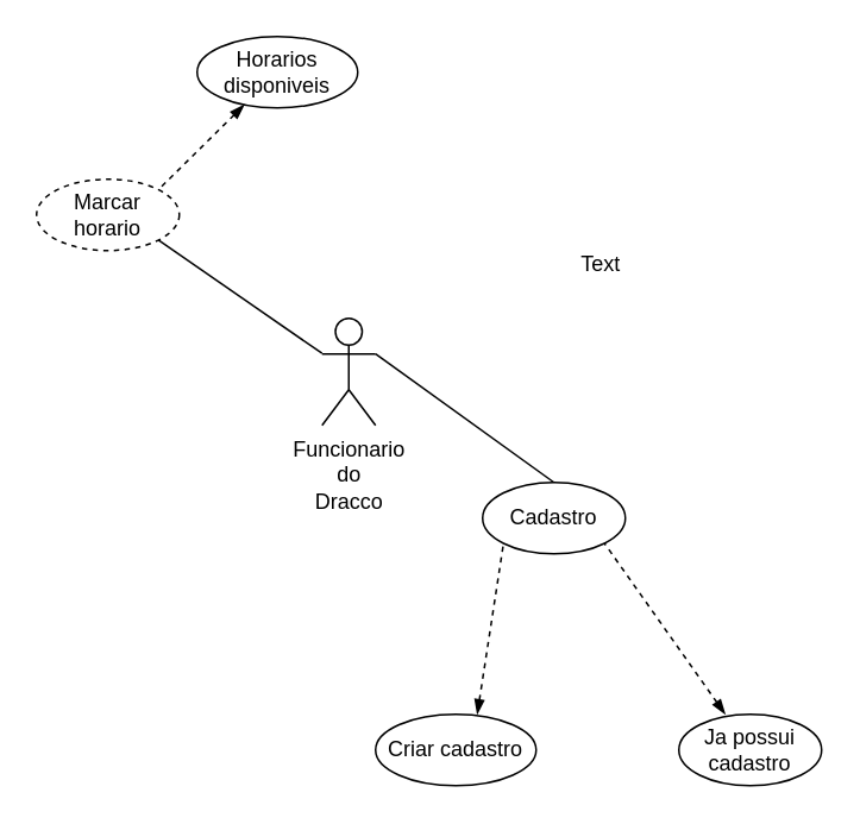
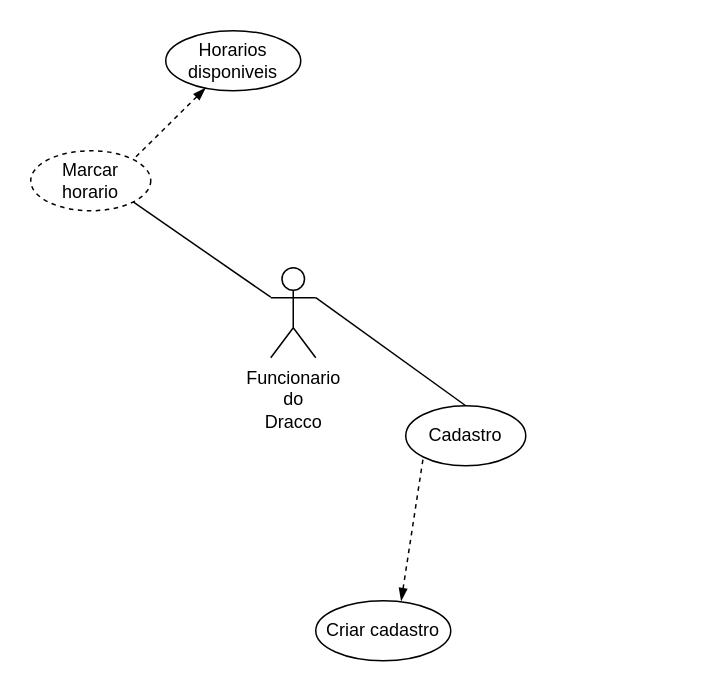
  <mxCell id="0" />
  <mxCell id="1" parent="0" />
  <mxCell id="2" value="Funcionario &lt;br&gt;do&lt;br&gt;&amp;nbsp;Dracco&amp;nbsp;" style="shape=umlActor;verticalLabelPosition=bottom;labelBackgroundColor=#ffffff;verticalAlign=top;html=1;outlineConnect=0;" parent="1" vertex="1"><mxGeometry x="180" y="178" width="30" height="60" as="geometry" /></mxCell>
  <mxCell id="3" value="Cadastro" style="ellipse;whiteSpace=wrap;html=1;" parent="1" vertex="1"><mxGeometry x="270" y="270" width="80" height="40" as="geometry" /></mxCell>
  <mxCell id="4" value="" style="endArrow=none;html=1;entryX=0.5;entryY=0;entryDx=0;entryDy=0;exitX=1;exitY=0.333;exitDx=0;exitDy=0;exitPerimeter=0;" parent="1" source="2" target="3" edge="1"><mxGeometry width="50" height="50" relative="1" as="geometry"><mxPoint x="230" y="298" as="sourcePoint" /><mxPoint x="280" y="248" as="targetPoint" /></mxGeometry></mxCell>
- <mxCell id="5" value="Ja possui cadastro" style="ellipse;whiteSpace=wrap;html=1;" parent="1" vertex="1"><mxGeometry x="380" y="400" width="80" height="40" as="geometry" /></mxCell>
  <mxCell id="6" value="Criar cadastro" style="ellipse;whiteSpace=wrap;html=1;" parent="1" vertex="1"><mxGeometry x="210" y="400" width="90" height="40" as="geometry" /></mxCell>
- <mxCell id="7" value="" style="endArrow=none;dashed=1;html=1;entryX=1;entryY=1;entryDx=0;entryDy=0;startArrow=blockThin;startFill=1;exitX=0.325;exitY=0;exitDx=0;exitDy=0;exitPerimeter=0;" parent="1" source="5" target="3" edge="1"><mxGeometry width="50" height="50" relative="1" as="geometry"><mxPoint x="470" y="350" as="sourcePoint" /><mxPoint x="400" y="320" as="targetPoint" /></mxGeometry></mxCell>
  <mxCell id="8" value="" style="endArrow=none;dashed=1;html=1;entryX=0;entryY=1;entryDx=0;entryDy=0;exitX=0.633;exitY=0;exitDx=0;exitDy=0;exitPerimeter=0;startArrow=blockThin;startFill=1;" parent="1" source="6" target="3" edge="1"><mxGeometry width="50" height="50" relative="1" as="geometry"><mxPoint x="240" y="390" as="sourcePoint" /><mxPoint x="290" y="340" as="targetPoint" /></mxGeometry></mxCell>
  <mxCell id="9" value="Marcar horario" style="ellipse;whiteSpace=wrap;html=1;dashed=1;" parent="1" vertex="1"><mxGeometry x="20" y="100" width="80" height="40" as="geometry" /></mxCell>
  <mxCell id="10" value="" style="endArrow=none;html=1;exitX=1;exitY=1;exitDx=0;exitDy=0;" parent="1" source="9" target="2" edge="1"><mxGeometry width="50" height="50" relative="1" as="geometry"><mxPoint x="110" y="210" as="sourcePoint" /><mxPoint x="160" y="160" as="targetPoint" /></mxGeometry></mxCell>
  <mxCell id="11" value="Horarios disponiveis" style="ellipse;whiteSpace=wrap;html=1;" parent="1" vertex="1"><mxGeometry x="110" y="20" width="90" height="40" as="geometry" /></mxCell>
  <mxCell id="12" value="" style="endArrow=none;dashed=1;html=1;startArrow=blockThin;startFill=1;entryX=1;entryY=0;entryDx=0;entryDy=0;" parent="1" source="11" target="9" edge="1"><mxGeometry width="50" height="50" relative="1" as="geometry"><mxPoint x="88" y="50" as="sourcePoint" /><mxPoint x="130" y="60" as="targetPoint" /></mxGeometry></mxCell>
- <mxCell id="13" value="Text" style="text;html=1;align=center;verticalAlign=middle;resizable=0;points=[];autosize=1;" vertex="1" parent="1"><mxGeometry x="316" y="138" width="40" height="20" as="geometry" /></mxCell>
